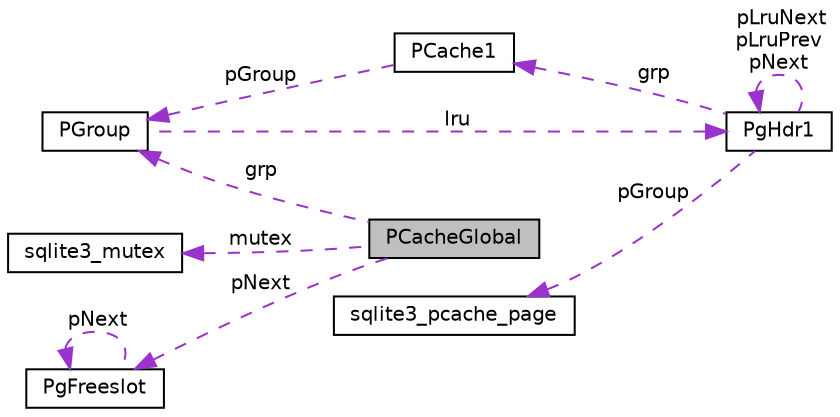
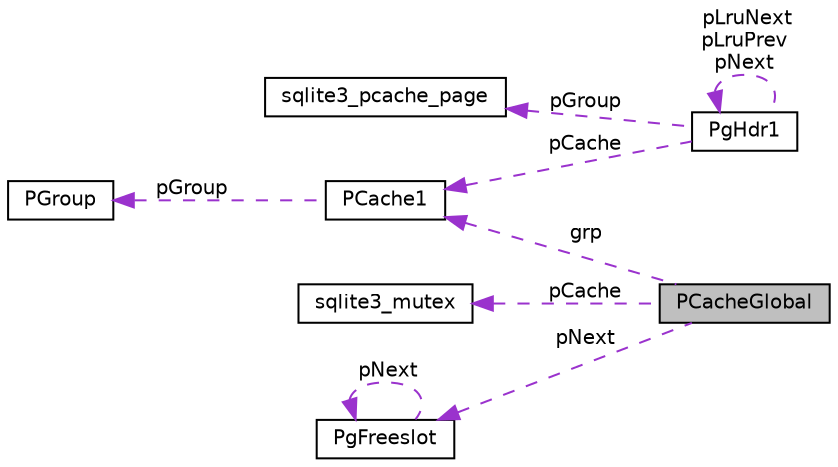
  digraph {
    rankdir=LR
    node [color=black fillcolor=white fontname=Helvetica fontsize=10 shape=record style=filled]
    edge [color=darkorchid3 dir=back fontname=Helvetica fontsize=10 labelfontname=Helvetica labelfontsize=10 style=dashed]
    n1 [fillcolor=grey75 fontcolor=black height=0.2 label=PCacheGlobal width=0.4]
    n2 [height=0.2 label=PGroup width=0.4]
    n3 [height=0.2 label=PCache1 width=0.4]
    n4 [height=0.2 label=PgHdr1 width=0.4]
    n5 [height=0.2 label=sqlite3_pcache_page width=0.4]
    n6 [height=0.2 label=sqlite3_mutex width=0.4]
    n7 [height=0.2 label=PgFreeslot width=0.4]
-   n2 -> n1 [label=" grp"]
+   n3 -> n1 [label=" grp"]
    n2 -> n3 [label=" pGroup"]
-   n3 -> n4 [label=" grp"]
-   n4 -> n2 [label=" lru"]
+   n3 -> n4 [label=" pCache"]
    n4 -> n4 [label=" pLruNext\npLruPrev\npNext"]
    n5 -> n4 [label=" pGroup"]
-   n6 -> n1 [label=" mutex"]
+   n6 -> n1 [label=" pCache"]
    n7 -> n1 [label=" pNext"]
    n7 -> n7 [label=" pNext"]
  }
